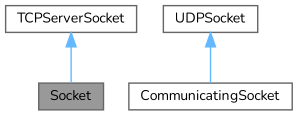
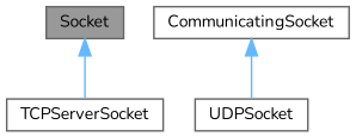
  digraph {
    fontname=Nunito
    node [color=gray40 fillcolor=white fontname=Nunito fontsize=10 shape=box style=filled]
    edge [color=steelblue1 dir=back fontname=Nunito fontsize=10 labelfontname=Helvetica labelfontsize=10 style=solid]
    n1 [fillcolor=grey60 fontcolor=black height=0.2 label=Socket width=0.4]
    n2 [height=0.2 label=TCPServerSocket width=0.4]
    n3 [height=0.2 label=CommunicatingSocket width=0.4]
    n4 [height=0.2 label=UDPSocket width=0.4]
-   n2 -> n1
-   n4 -> n3
+   n1 -> n2
+   n3 -> n4
  }
